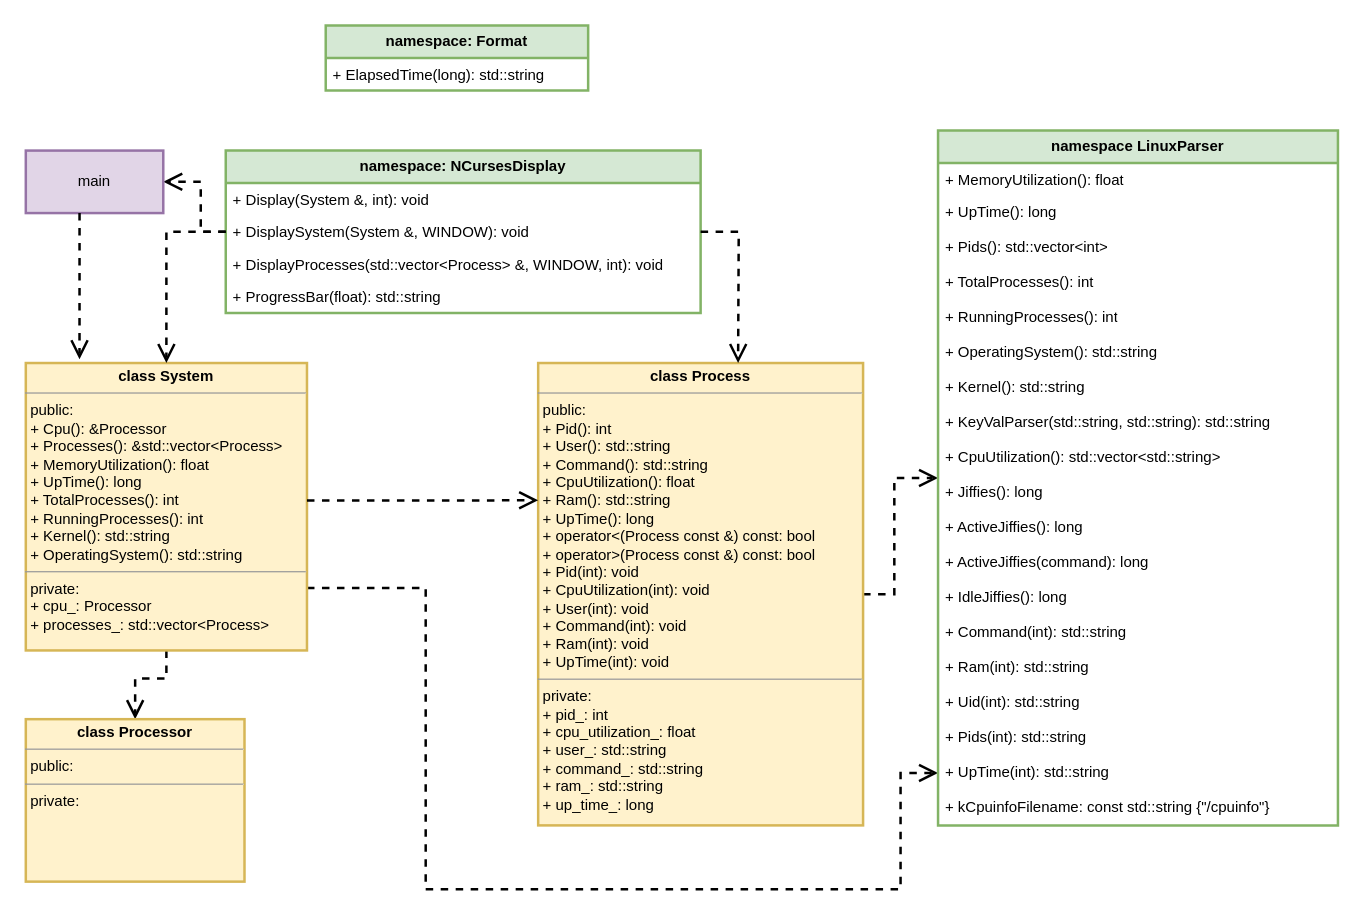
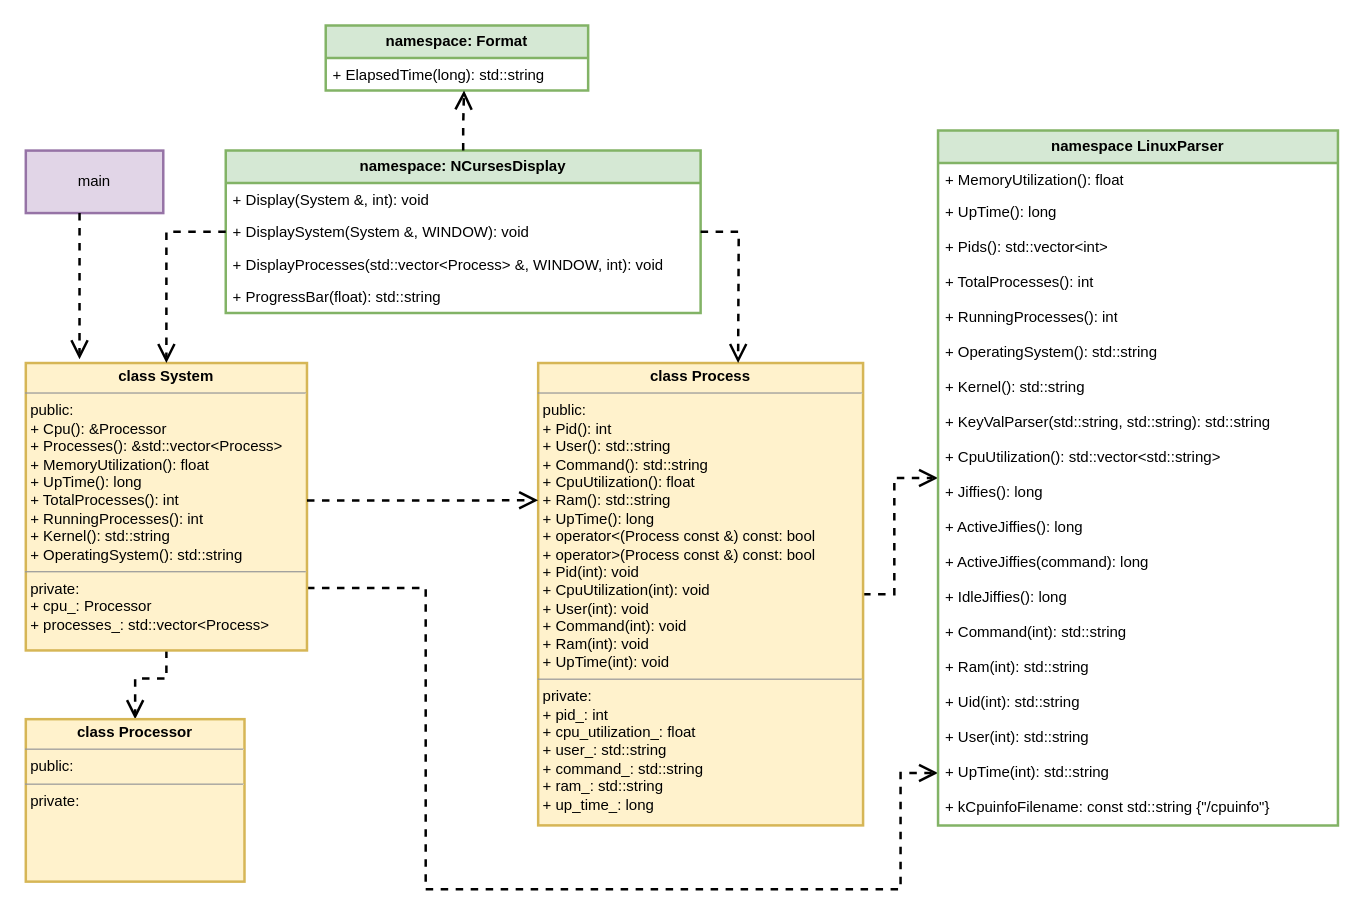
  <mxCell id="0" />
  <mxCell id="1" parent="0" />
  <mxCell id="2" style="edgeStyle=orthogonalEdgeStyle;rounded=0;orthogonalLoop=1;jettySize=auto;html=1;dashed=1;endArrow=open;endFill=0;endSize=11;strokeWidth=2;" parent="1" source="4" target="7" edge="1"><mxGeometry relative="1" as="geometry" /></mxCell>
  <mxCell id="3" style="edgeStyle=orthogonalEdgeStyle;rounded=0;orthogonalLoop=1;jettySize=auto;html=1;entryX=0;entryY=0.5;entryDx=0;entryDy=0;dashed=1;endArrow=open;endFill=0;endSize=11;strokeWidth=2;" edge="1" parent="1" source="4" target="29"><mxGeometry relative="1" as="geometry"><Array as="points"><mxPoint x="340" y="470" /><mxPoint x="340" y="711" /><mxPoint x="720" y="711" /><mxPoint x="720" y="618" /></Array></mxGeometry></mxCell>
  <mxCell id="4" value="&lt;p style=&quot;margin:0px;margin-top:4px;text-align:center;&quot;&gt;&lt;b&gt;class System&lt;/b&gt;&lt;/p&gt;&lt;hr size=&quot;1&quot;&gt;&lt;p style=&quot;margin:0px;margin-left:4px;&quot;&gt;public:&lt;/p&gt;&lt;p style=&quot;margin:0px;margin-left:4px;&quot;&gt;+ Cpu(): &amp;amp;Processor&lt;/p&gt;&lt;p style=&quot;margin:0px;margin-left:4px;&quot;&gt;+ Processes(): &amp;amp;std::vector&amp;lt;Process&amp;gt;&lt;br&gt;+ MemoryUtilization(): float&lt;/p&gt;&lt;p style=&quot;margin:0px;margin-left:4px;&quot;&gt;+ UpTime(): long&lt;/p&gt;&lt;p style=&quot;margin:0px;margin-left:4px;&quot;&gt;+ TotalProcesses(): int&lt;/p&gt;&lt;p style=&quot;margin:0px;margin-left:4px;&quot;&gt;+ RunningProcesses(): int&lt;/p&gt;&lt;p style=&quot;margin:0px;margin-left:4px;&quot;&gt;+ Kernel(): std::string&lt;/p&gt;&lt;p style=&quot;margin:0px;margin-left:4px;&quot;&gt;+ OperatingSystem(): std::string&lt;/p&gt;&lt;hr size=&quot;1&quot;&gt;&lt;p style=&quot;margin:0px;margin-left:4px;&quot;&gt;private:&lt;/p&gt;&lt;p style=&quot;margin:0px;margin-left:4px;&quot;&gt;+ cpu_: Processor&lt;br&gt;+ processes_: std::vector&amp;lt;Process&amp;gt;&lt;/p&gt;" style="verticalAlign=top;align=left;overflow=fill;fontSize=12;fontFamily=Helvetica;html=1;rounded=0;shadow=0;comic=0;labelBackgroundColor=none;strokeWidth=2;spacing=2;fillColor=#fff2cc;strokeColor=#d6b656;" parent="1" vertex="1"><mxGeometry x="20" y="290" width="225" height="230" as="geometry" /></mxCell>
  <mxCell id="5" style="edgeStyle=orthogonalEdgeStyle;rounded=0;orthogonalLoop=1;jettySize=auto;html=1;dashed=1;endArrow=open;endFill=0;endSize=11;strokeWidth=2;" parent="1" source="6" target="11" edge="1"><mxGeometry relative="1" as="geometry" /></mxCell>
  <mxCell id="6" value="&lt;p style=&quot;margin:0px;margin-top:4px;text-align:center;&quot;&gt;&lt;b&gt;class Process&lt;/b&gt;&lt;/p&gt;&lt;hr size=&quot;1&quot;&gt;&lt;p style=&quot;margin:0px;margin-left:4px;&quot;&gt;public:&lt;/p&gt;&lt;p style=&quot;margin:0px;margin-left:4px;&quot;&gt;+ Pid(): int&lt;/p&gt;&lt;p style=&quot;margin:0px;margin-left:4px;&quot;&gt;+ User(): std::string&lt;br&gt;+ Command(): std::string&lt;/p&gt;&lt;p style=&quot;margin:0px;margin-left:4px;&quot;&gt;+ CpuUtilization(): float&lt;/p&gt;&lt;p style=&quot;margin:0px;margin-left:4px;&quot;&gt;+ Ram(): std::string&lt;/p&gt;&lt;p style=&quot;margin:0px;margin-left:4px;&quot;&gt;+ UpTime(): long&lt;/p&gt;&lt;p style=&quot;margin:0px;margin-left:4px;&quot;&gt;+ operator&amp;lt;(Process const &amp;amp;) const: bool&lt;/p&gt;&lt;p style=&quot;margin:0px;margin-left:4px;&quot;&gt;+&amp;nbsp;&lt;span style=&quot;background-color: transparent; color: light-dark(rgb(0, 0, 0), rgb(255, 255, 255));&quot;&gt;operator&amp;gt;(Process const &amp;amp;) const: bool&lt;/span&gt;&lt;/p&gt;&lt;p style=&quot;margin:0px;margin-left:4px;&quot;&gt;+ Pid(int): void&lt;/p&gt;&lt;p style=&quot;margin:0px;margin-left:4px;&quot;&gt;+&amp;nbsp;&lt;span style=&quot;background-color: transparent; color: light-dark(rgb(0, 0, 0), rgb(255, 255, 255));&quot;&gt;CpuUtilization(int): void&lt;/span&gt;&lt;/p&gt;&lt;p style=&quot;margin:0px;margin-left:4px;&quot;&gt;&lt;span style=&quot;background-color: transparent; color: light-dark(rgb(0, 0, 0), rgb(255, 255, 255));&quot;&gt;+&amp;nbsp;&lt;/span&gt;&lt;span style=&quot;background-color: transparent; color: light-dark(rgb(0, 0, 0), rgb(255, 255, 255));&quot;&gt;User(int): void&lt;/span&gt;&lt;/p&gt;&lt;p style=&quot;margin:0px;margin-left:4px;&quot;&gt;&lt;span style=&quot;background-color: transparent; color: light-dark(rgb(0, 0, 0), rgb(255, 255, 255));&quot;&gt;+&amp;nbsp;&lt;/span&gt;&lt;span style=&quot;background-color: transparent; color: light-dark(rgb(0, 0, 0), rgb(255, 255, 255));&quot;&gt;Command(int): void&lt;/span&gt;&lt;/p&gt;&lt;p style=&quot;margin:0px;margin-left:4px;&quot;&gt;&lt;span style=&quot;background-color: transparent; color: light-dark(rgb(0, 0, 0), rgb(255, 255, 255));&quot;&gt;+&amp;nbsp;&lt;/span&gt;&lt;span style=&quot;background-color: transparent; color: light-dark(rgb(0, 0, 0), rgb(255, 255, 255));&quot;&gt;Ram(int): void&lt;/span&gt;&lt;/p&gt;&lt;p style=&quot;margin:0px;margin-left:4px;&quot;&gt;&lt;span style=&quot;background-color: transparent; color: light-dark(rgb(0, 0, 0), rgb(255, 255, 255));&quot;&gt;+&amp;nbsp;&lt;/span&gt;&lt;span style=&quot;background-color: transparent; color: light-dark(rgb(0, 0, 0), rgb(255, 255, 255));&quot;&gt;UpTime(int): void&lt;/span&gt;&lt;/p&gt;&lt;hr size=&quot;1&quot;&gt;&lt;p style=&quot;margin:0px;margin-left:4px;&quot;&gt;private:&lt;/p&gt;&lt;p style=&quot;margin:0px;margin-left:4px;&quot;&gt;+ pid_: int&lt;br&gt;+ cpu_utilization_: float&lt;/p&gt;&lt;p style=&quot;margin:0px;margin-left:4px;&quot;&gt;+ user_: std::string&lt;/p&gt;&lt;p style=&quot;margin:0px;margin-left:4px;&quot;&gt;+ command_: std::string&lt;/p&gt;&lt;p style=&quot;margin:0px;margin-left:4px;&quot;&gt;+ ram_: std::string&lt;/p&gt;&lt;p style=&quot;margin:0px;margin-left:4px;&quot;&gt;+ up_time_: long&lt;/p&gt;" style="verticalAlign=top;align=left;overflow=fill;fontSize=12;fontFamily=Helvetica;html=1;rounded=0;shadow=0;comic=0;labelBackgroundColor=none;strokeWidth=2;spacing=2;fillColor=#fff2cc;strokeColor=#d6b656;fillStyle=auto;glass=0;perimeterSpacing=0;" parent="1" vertex="1"><mxGeometry x="430" y="290" width="260" height="370" as="geometry" /></mxCell>
  <mxCell id="7" value="&lt;p style=&quot;margin:0px;margin-top:4px;text-align:center;&quot;&gt;&lt;b&gt;class Processor&lt;/b&gt;&lt;/p&gt;&lt;hr size=&quot;1&quot;&gt;&lt;p style=&quot;margin:0px;margin-left:4px;&quot;&gt;public:&lt;/p&gt;&lt;hr size=&quot;1&quot;&gt;&lt;p style=&quot;margin:0px;margin-left:4px;&quot;&gt;private:&lt;/p&gt;" style="verticalAlign=top;align=left;overflow=fill;fontSize=12;fontFamily=Helvetica;html=1;rounded=0;shadow=0;comic=0;labelBackgroundColor=none;strokeWidth=2;spacing=2;fillColor=#fff2cc;strokeColor=#d6b656;" parent="1" vertex="1"><mxGeometry x="20" y="575" width="175" height="130" as="geometry" /></mxCell>
  <mxCell id="8" style="edgeStyle=orthogonalEdgeStyle;rounded=0;orthogonalLoop=1;jettySize=auto;html=1;entryX=0;entryY=0.297;entryDx=0;entryDy=0;entryPerimeter=0;dashed=1;endArrow=open;endFill=0;endSize=11;strokeWidth=2;" parent="1" source="4" target="6" edge="1"><mxGeometry relative="1" as="geometry"><Array as="points"><mxPoint x="280" y="400" /><mxPoint x="280" y="400" /></Array></mxGeometry></mxCell>
  <mxCell id="9" value="&lt;b&gt;namespace: Format&lt;/b&gt;" style="swimlane;fontStyle=0;childLayout=stackLayout;horizontal=1;startSize=26;fillColor=#d5e8d4;horizontalStack=0;resizeParent=1;resizeParentMax=0;resizeLast=0;collapsible=1;marginBottom=0;whiteSpace=wrap;html=1;strokeColor=#82b366;strokeWidth=2;" parent="1" vertex="1"><mxGeometry x="260" y="20" width="210" height="52" as="geometry" /></mxCell>
  <mxCell id="10" value="+ ElapsedTime(long): std::string&amp;nbsp;" style="text;strokeColor=none;fillColor=none;align=left;verticalAlign=top;spacingLeft=4;spacingRight=4;overflow=hidden;rotatable=0;points=[[0,0.5],[1,0.5]];portConstraint=eastwest;whiteSpace=wrap;html=1;" parent="9" vertex="1"><mxGeometry y="26" width="210" height="26" as="geometry" /></mxCell>
  <mxCell id="11" value="&lt;b&gt;namespace LinuxParser&lt;/b&gt;" style="swimlane;fontStyle=0;childLayout=stackLayout;horizontal=1;startSize=26;fillColor=#d5e8d4;horizontalStack=0;resizeParent=1;resizeParentMax=0;resizeLast=0;collapsible=1;marginBottom=0;whiteSpace=wrap;html=1;strokeColor=#82b366;strokeWidth=2;gradientColor=none;" parent="1" vertex="1"><mxGeometry x="750" y="104" width="320" height="556" as="geometry"><mxRectangle x="450" y="610" width="150" height="30" as="alternateBounds" /></mxGeometry></mxCell>
  <mxCell id="12" value="+ MemoryUtilization(): float&lt;div&gt;&amp;nbsp;&lt;/div&gt;" style="text;strokeColor=none;fillColor=none;align=left;verticalAlign=top;spacingLeft=4;spacingRight=4;overflow=hidden;rotatable=0;points=[[0,0.5],[1,0.5]];portConstraint=eastwest;whiteSpace=wrap;html=1;" parent="11" vertex="1"><mxGeometry y="26" width="320" height="26" as="geometry" /></mxCell>
  <mxCell id="13" value="+ UpTime(): long&lt;div&gt;&amp;nbsp;&lt;/div&gt;" style="text;strokeColor=none;fillColor=none;align=left;verticalAlign=top;spacingLeft=4;spacingRight=4;overflow=hidden;rotatable=0;points=[[0,0.5],[1,0.5]];portConstraint=eastwest;whiteSpace=wrap;html=1;" parent="11" vertex="1"><mxGeometry y="52" width="320" height="28" as="geometry" /></mxCell>
  <mxCell id="14" value="+ Pids(): std::vector&amp;lt;int&amp;gt;&lt;div&gt;&lt;br&gt;&lt;div&gt;&amp;nbsp;&lt;/div&gt;&lt;/div&gt;" style="text;strokeColor=none;fillColor=none;align=left;verticalAlign=top;spacingLeft=4;spacingRight=4;overflow=hidden;rotatable=0;points=[[0,0.5],[1,0.5]];portConstraint=eastwest;whiteSpace=wrap;html=1;" parent="11" vertex="1"><mxGeometry y="80" width="320" height="28" as="geometry" /></mxCell>
  <mxCell id="15" value="+ TotalProcesses(): int&lt;div&gt;&lt;br&gt;&lt;div&gt;&amp;nbsp;&lt;/div&gt;&lt;/div&gt;" style="text;strokeColor=none;fillColor=none;align=left;verticalAlign=top;spacingLeft=4;spacingRight=4;overflow=hidden;rotatable=0;points=[[0,0.5],[1,0.5]];portConstraint=eastwest;whiteSpace=wrap;html=1;" parent="11" vertex="1"><mxGeometry y="108" width="320" height="28" as="geometry" /></mxCell>
  <mxCell id="16" value="+ RunningProcesses(): int&lt;div&gt;&lt;br&gt;&lt;div&gt;&amp;nbsp;&lt;/div&gt;&lt;/div&gt;" style="text;strokeColor=none;fillColor=none;align=left;verticalAlign=top;spacingLeft=4;spacingRight=4;overflow=hidden;rotatable=0;points=[[0,0.5],[1,0.5]];portConstraint=eastwest;whiteSpace=wrap;html=1;" parent="11" vertex="1"><mxGeometry y="136" width="320" height="28" as="geometry" /></mxCell>
  <mxCell id="17" value="+ OperatingSystem(): std::string&lt;div&gt;&lt;br&gt;&lt;div&gt;&amp;nbsp;&lt;/div&gt;&lt;/div&gt;" style="text;strokeColor=none;fillColor=none;align=left;verticalAlign=top;spacingLeft=4;spacingRight=4;overflow=hidden;rotatable=0;points=[[0,0.5],[1,0.5]];portConstraint=eastwest;whiteSpace=wrap;html=1;" parent="11" vertex="1"><mxGeometry y="164" width="320" height="28" as="geometry" /></mxCell>
  <mxCell id="18" value="+ Kernel(): std::string&lt;div&gt;&lt;br&gt;&lt;div&gt;&amp;nbsp;&lt;/div&gt;&lt;/div&gt;" style="text;strokeColor=none;fillColor=none;align=left;verticalAlign=top;spacingLeft=4;spacingRight=4;overflow=hidden;rotatable=0;points=[[0,0.5],[1,0.5]];portConstraint=eastwest;whiteSpace=wrap;html=1;" parent="11" vertex="1"><mxGeometry y="192" width="320" height="28" as="geometry" /></mxCell>
  <mxCell id="19" value="+ KeyValParser(std::string, std::string): std::string&lt;div&gt;&lt;br&gt;&lt;div&gt;&amp;nbsp;&lt;/div&gt;&lt;/div&gt;" style="text;strokeColor=none;fillColor=none;align=left;verticalAlign=top;spacingLeft=4;spacingRight=4;overflow=hidden;rotatable=0;points=[[0,0.5],[1,0.5]];portConstraint=eastwest;whiteSpace=wrap;html=1;" parent="11" vertex="1"><mxGeometry y="220" width="320" height="28" as="geometry" /></mxCell>
  <mxCell id="20" value="+ CpuUtilization(): std::vector&amp;lt;std::string&amp;gt;&lt;div&gt;&lt;br&gt;&lt;div&gt;&amp;nbsp;&lt;/div&gt;&lt;/div&gt;" style="text;strokeColor=none;fillColor=none;align=left;verticalAlign=top;spacingLeft=4;spacingRight=4;overflow=hidden;rotatable=0;points=[[0,0.5],[1,0.5]];portConstraint=eastwest;whiteSpace=wrap;html=1;" parent="11" vertex="1"><mxGeometry y="248" width="320" height="28" as="geometry" /></mxCell>
  <mxCell id="21" value="+ Jiffies(): long&lt;div&gt;&lt;br&gt;&lt;div&gt;&amp;nbsp;&lt;/div&gt;&lt;/div&gt;" style="text;strokeColor=none;fillColor=none;align=left;verticalAlign=top;spacingLeft=4;spacingRight=4;overflow=hidden;rotatable=0;points=[[0,0.5],[1,0.5]];portConstraint=eastwest;whiteSpace=wrap;html=1;" parent="11" vertex="1"><mxGeometry y="276" width="320" height="28" as="geometry" /></mxCell>
  <mxCell id="22" value="+ ActiveJiffies(): long&lt;div&gt;&lt;br&gt;&lt;div&gt;&amp;nbsp;&lt;/div&gt;&lt;/div&gt;" style="text;strokeColor=none;fillColor=none;align=left;verticalAlign=top;spacingLeft=4;spacingRight=4;overflow=hidden;rotatable=0;points=[[0,0.5],[1,0.5]];portConstraint=eastwest;whiteSpace=wrap;html=1;" parent="11" vertex="1"><mxGeometry y="304" width="320" height="28" as="geometry" /></mxCell>
  <mxCell id="23" value="+ ActiveJiffies(command): long&lt;div&gt;&lt;br&gt;&lt;div&gt;&amp;nbsp;&lt;/div&gt;&lt;/div&gt;" style="text;strokeColor=none;fillColor=none;align=left;verticalAlign=top;spacingLeft=4;spacingRight=4;overflow=hidden;rotatable=0;points=[[0,0.5],[1,0.5]];portConstraint=eastwest;whiteSpace=wrap;html=1;" parent="11" vertex="1"><mxGeometry y="332" width="320" height="28" as="geometry" /></mxCell>
  <mxCell id="24" value="+ IdleJiffies(): long&lt;div&gt;&lt;br&gt;&lt;div&gt;&amp;nbsp;&lt;/div&gt;&lt;/div&gt;" style="text;strokeColor=none;fillColor=none;align=left;verticalAlign=top;spacingLeft=4;spacingRight=4;overflow=hidden;rotatable=0;points=[[0,0.5],[1,0.5]];portConstraint=eastwest;whiteSpace=wrap;html=1;" parent="11" vertex="1"><mxGeometry y="360" width="320" height="28" as="geometry" /></mxCell>
  <mxCell id="25" value="+ Command(int): std::string&lt;div&gt;&lt;br&gt;&lt;div&gt;&amp;nbsp;&lt;/div&gt;&lt;/div&gt;" style="text;strokeColor=none;fillColor=none;align=left;verticalAlign=top;spacingLeft=4;spacingRight=4;overflow=hidden;rotatable=0;points=[[0,0.5],[1,0.5]];portConstraint=eastwest;whiteSpace=wrap;html=1;" parent="11" vertex="1"><mxGeometry y="388" width="320" height="28" as="geometry" /></mxCell>
  <mxCell id="26" value="+ Ram(int): std::string&lt;div&gt;&lt;br&gt;&lt;div&gt;&amp;nbsp;&lt;/div&gt;&lt;/div&gt;" style="text;strokeColor=none;fillColor=none;align=left;verticalAlign=top;spacingLeft=4;spacingRight=4;overflow=hidden;rotatable=0;points=[[0,0.5],[1,0.5]];portConstraint=eastwest;whiteSpace=wrap;html=1;" parent="11" vertex="1"><mxGeometry y="416" width="320" height="28" as="geometry" /></mxCell>
  <mxCell id="27" value="+ Uid(int): std::string&lt;div&gt;&lt;br&gt;&lt;div&gt;&amp;nbsp;&lt;/div&gt;&lt;/div&gt;" style="text;strokeColor=none;fillColor=none;align=left;verticalAlign=top;spacingLeft=4;spacingRight=4;overflow=hidden;rotatable=0;points=[[0,0.5],[1,0.5]];portConstraint=eastwest;whiteSpace=wrap;html=1;" parent="11" vertex="1"><mxGeometry y="444" width="320" height="28" as="geometry" /></mxCell>
- <mxCell id="28" value="+ Pids(int): std::string&lt;div&gt;&lt;br&gt;&lt;div&gt;&amp;nbsp;&lt;/div&gt;&lt;/div&gt;" style="text;strokeColor=none;fillColor=none;align=left;verticalAlign=top;spacingLeft=4;spacingRight=4;overflow=hidden;rotatable=0;points=[[0,0.5],[1,0.5]];portConstraint=eastwest;whiteSpace=wrap;html=1;" parent="11" vertex="1"><mxGeometry y="472" width="320" height="28" as="geometry" /></mxCell>
+ <mxCell id="28" value="+ User(int): std::string&lt;div&gt;&lt;br&gt;&lt;div&gt;&amp;nbsp;&lt;/div&gt;&lt;/div&gt;" style="text;strokeColor=none;fillColor=none;align=left;verticalAlign=top;spacingLeft=4;spacingRight=4;overflow=hidden;rotatable=0;points=[[0,0.5],[1,0.5]];portConstraint=eastwest;whiteSpace=wrap;html=1;" parent="11" vertex="1"><mxGeometry y="472" width="320" height="28" as="geometry" /></mxCell>
  <mxCell id="29" value="+ UpTime(int): std::string&lt;div&gt;&lt;br&gt;&lt;div&gt;&amp;nbsp;&lt;/div&gt;&lt;/div&gt;" style="text;strokeColor=none;fillColor=none;align=left;verticalAlign=top;spacingLeft=4;spacingRight=4;overflow=hidden;rotatable=0;points=[[0,0.5],[1,0.5]];portConstraint=eastwest;whiteSpace=wrap;html=1;" parent="11" vertex="1"><mxGeometry y="500" width="320" height="28" as="geometry" /></mxCell>
  <mxCell id="30" value="+ kCpuinfoFilename: const std::string {&quot;/cpuinfo&quot;}&lt;div&gt;&lt;br&gt;&lt;div&gt;&amp;nbsp;&lt;/div&gt;&lt;/div&gt;" style="text;strokeColor=none;fillColor=none;align=left;verticalAlign=top;spacingLeft=4;spacingRight=4;overflow=hidden;rotatable=0;points=[[0,0.5],[1,0.5]];portConstraint=eastwest;whiteSpace=wrap;html=1;" parent="11" vertex="1"><mxGeometry y="528" width="320" height="28" as="geometry" /></mxCell>
  <mxCell id="31" value="&lt;b&gt;namespace: NCursesDisplay&lt;/b&gt;" style="swimlane;fontStyle=0;childLayout=stackLayout;horizontal=1;startSize=26;fillColor=#d5e8d4;horizontalStack=0;resizeParent=1;resizeParentMax=0;resizeLast=0;collapsible=1;marginBottom=0;whiteSpace=wrap;html=1;strokeColor=#82b366;strokeWidth=2;" parent="1" vertex="1"><mxGeometry x="180" y="120" width="380" height="130" as="geometry" /></mxCell>
  <mxCell id="32" value="+ Display(System &amp;amp;, int): void" style="text;strokeColor=none;fillColor=none;align=left;verticalAlign=top;spacingLeft=4;spacingRight=4;overflow=hidden;rotatable=0;points=[[0,0.5],[1,0.5]];portConstraint=eastwest;whiteSpace=wrap;html=1;" parent="31" vertex="1"><mxGeometry y="26" width="380" height="26" as="geometry" /></mxCell>
  <mxCell id="33" value="+ DisplaySystem(System &amp;amp;, WINDOW): void" style="text;strokeColor=none;fillColor=none;align=left;verticalAlign=top;spacingLeft=4;spacingRight=4;overflow=hidden;rotatable=0;points=[[0,0.5],[1,0.5]];portConstraint=eastwest;whiteSpace=wrap;html=1;" parent="31" vertex="1"><mxGeometry y="52" width="380" height="26" as="geometry" /></mxCell>
  <mxCell id="34" value="+ DisplayProcesses(std::vector&amp;lt;Process&amp;gt; &amp;amp;, WINDOW, int): void" style="text;strokeColor=none;fillColor=none;align=left;verticalAlign=top;spacingLeft=4;spacingRight=4;overflow=hidden;rotatable=0;points=[[0,0.5],[1,0.5]];portConstraint=eastwest;whiteSpace=wrap;html=1;" parent="31" vertex="1"><mxGeometry y="78" width="380" height="26" as="geometry" /></mxCell>
  <mxCell id="35" value="+ ProgressBar(float): std::string&amp;nbsp;" style="text;strokeColor=none;fillColor=none;align=left;verticalAlign=top;spacingLeft=4;spacingRight=4;overflow=hidden;rotatable=0;points=[[0,0.5],[1,0.5]];portConstraint=eastwest;whiteSpace=wrap;html=1;" parent="31" vertex="1"><mxGeometry y="104" width="380" height="26" as="geometry" /></mxCell>
  <mxCell id="36" style="edgeStyle=orthogonalEdgeStyle;rounded=0;orthogonalLoop=1;jettySize=auto;html=1;dashed=1;endArrow=open;endFill=0;endSize=11;strokeWidth=2;" parent="1" source="33" target="4" edge="1"><mxGeometry relative="1" as="geometry" /></mxCell>
  <mxCell id="37" style="edgeStyle=orthogonalEdgeStyle;rounded=0;orthogonalLoop=1;jettySize=auto;html=1;dashed=1;endArrow=open;endFill=0;endSize=11;strokeWidth=2;" parent="1" source="33" edge="1"><mxGeometry relative="1" as="geometry"><mxPoint x="590" y="290" as="targetPoint" /></mxGeometry></mxCell>
- <mxCell id="38" style="edgeStyle=orthogonalEdgeStyle;rounded=0;orthogonalLoop=1;jettySize=auto;html=1;dashed=1;endArrow=open;endFill=0;endSize=11;strokeWidth=2;" parent="1" source="31" target="39" edge="1"><mxGeometry relative="1" as="geometry" /></mxCell>
+ <mxCell id="38" style="edgeStyle=orthogonalEdgeStyle;rounded=0;orthogonalLoop=1;jettySize=auto;html=1;entryX=0.527;entryY=0.998;entryDx=0;entryDy=0;entryPerimeter=0;dashed=1;endArrow=open;endFill=0;endSize=11;strokeWidth=2;" parent="1" source="31" target="10" edge="1"><mxGeometry relative="1" as="geometry" /></mxCell>
  <mxCell id="39" value="main" style="html=1;whiteSpace=wrap;fillColor=#e1d5e7;strokeColor=#9673a6;strokeWidth=2;" parent="1" vertex="1"><mxGeometry x="20" y="120" width="110" height="50" as="geometry" /></mxCell>
  <mxCell id="40" style="edgeStyle=orthogonalEdgeStyle;rounded=0;orthogonalLoop=1;jettySize=auto;html=1;entryX=0.191;entryY=-0.013;entryDx=0;entryDy=0;entryPerimeter=0;dashed=1;endArrow=open;endFill=0;endSize=11;strokeWidth=2;" parent="1" source="39" target="4" edge="1"><mxGeometry relative="1" as="geometry"><Array as="points"><mxPoint x="63" y="200" /><mxPoint x="63" y="200" /></Array></mxGeometry></mxCell>
